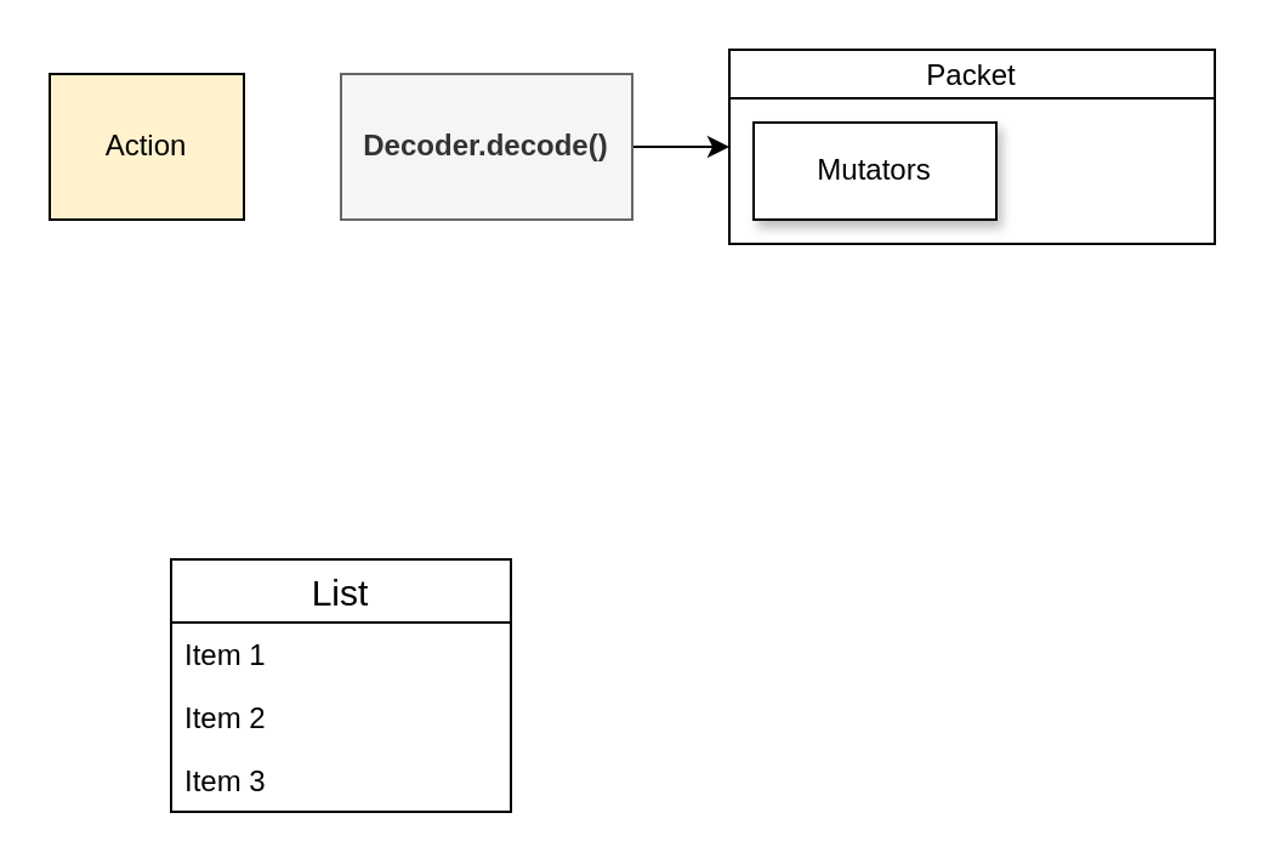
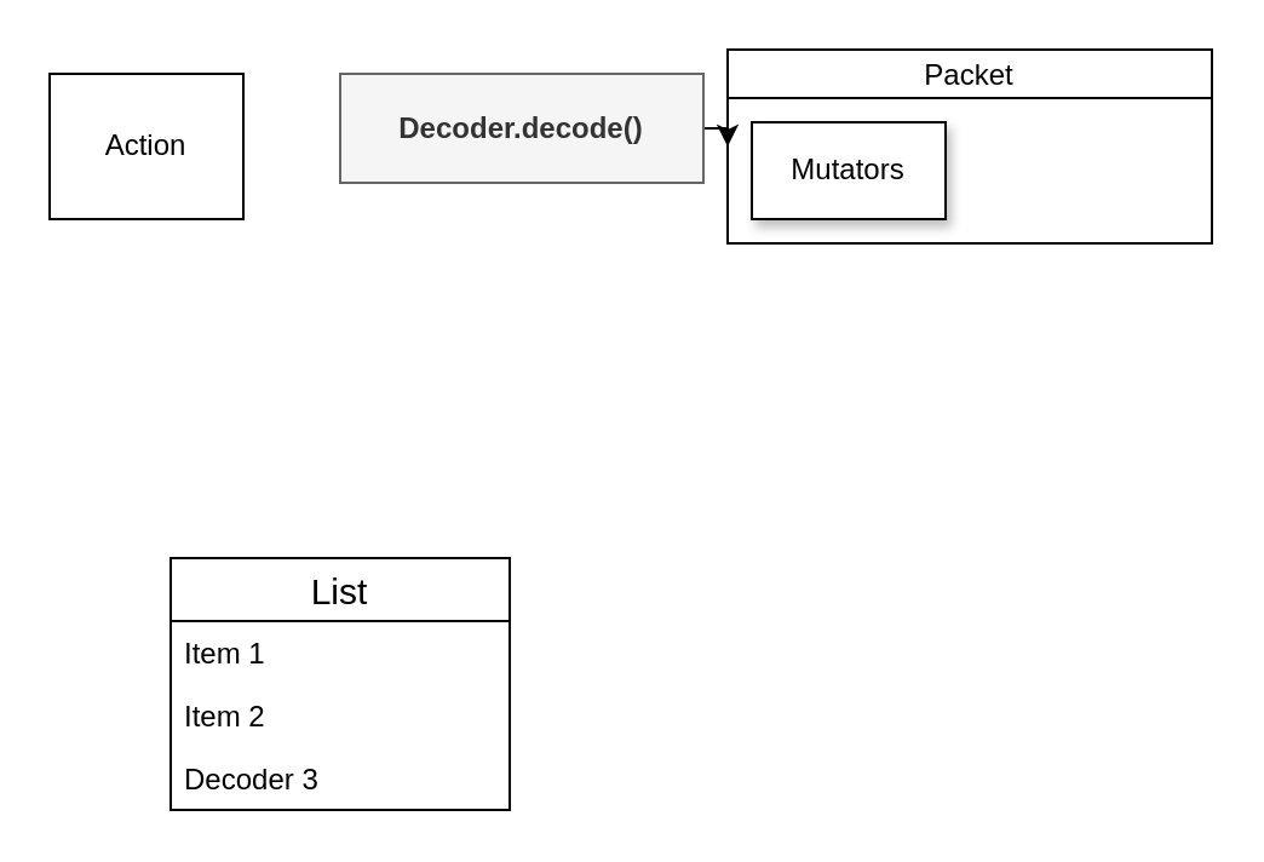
  <mxCell id="0" />
  <mxCell id="1" parent="0" />
  <mxCell id="2" value="Packet" style="swimlane;fontStyle=0;startSize=20;" parent="1" vertex="1"><mxGeometry x="300" y="20" width="200" height="80" as="geometry"><mxRectangle x="360" y="120" width="70" height="20" as="alternateBounds" /></mxGeometry></mxCell>
- <mxCell id="3" value="Mutators" style="rounded=0;whiteSpace=wrap;html=1;shadow=1;" parent="2" vertex="1"><mxGeometry x="10" y="30" width="100" height="40" as="geometry" /></mxCell>
+ <mxCell id="3" value="Mutators" style="rounded=0;whiteSpace=wrap;html=1;shadow=1;" parent="2" vertex="1"><mxGeometry x="10" y="30" width="80" height="40" as="geometry" /></mxCell>
  <mxCell id="4" style="edgeStyle=orthogonalEdgeStyle;rounded=0;orthogonalLoop=1;jettySize=auto;html=1;exitX=1;exitY=0.5;exitDx=0;exitDy=0;entryX=0;entryY=0.5;entryDx=0;entryDy=0;" parent="1" source="5" target="2" edge="1"><mxGeometry relative="1" as="geometry" /></mxCell>
- <mxCell id="5" value="&lt;b&gt;Decoder.decode()&lt;/b&gt;" style="rounded=0;whiteSpace=wrap;html=1;fillColor=#f5f5f5;strokeColor=#666666;fontColor=#333333;" parent="1" vertex="1"><mxGeometry x="140" y="30" width="120" height="60" as="geometry" /></mxCell>
- <mxCell id="6" value="Action" style="rounded=0;whiteSpace=wrap;html=1;fillColor=#fff2cc;" parent="1" vertex="1"><mxGeometry x="20" y="30" width="80" height="60" as="geometry" /></mxCell>
+ <mxCell id="5" value="&lt;b&gt;Decoder.decode()&lt;/b&gt;" style="rounded=0;whiteSpace=wrap;html=1;fillColor=#f5f5f5;strokeColor=#666666;fontColor=#333333;" parent="1" vertex="1"><mxGeometry x="140" y="30" width="150" height="45" as="geometry" /></mxCell>
+ <mxCell id="6" value="Action" style="rounded=0;whiteSpace=wrap;html=1;" parent="1" vertex="1"><mxGeometry x="20" y="30" width="80" height="60" as="geometry" /></mxCell>
  <mxCell id="7" value="List" style="swimlane;fontStyle=0;childLayout=stackLayout;horizontal=1;startSize=26;fillColor=none;horizontalStack=0;resizeParent=1;resizeParentMax=0;resizeLast=0;collapsible=1;marginBottom=0;fontSize=15;" vertex="1" parent="1"><mxGeometry x="70" y="230" width="140" height="104" as="geometry" /></mxCell>
  <mxCell id="8" value="Item 1" style="text;strokeColor=none;fillColor=none;align=left;verticalAlign=top;spacingLeft=4;spacingRight=4;overflow=hidden;rotatable=0;points=[[0,0.5],[1,0.5]];portConstraint=eastwest;" vertex="1" parent="7"><mxGeometry y="26" width="140" height="26" as="geometry" /></mxCell>
  <mxCell id="9" value="Item 2" style="text;strokeColor=none;fillColor=none;align=left;verticalAlign=top;spacingLeft=4;spacingRight=4;overflow=hidden;rotatable=0;points=[[0,0.5],[1,0.5]];portConstraint=eastwest;" vertex="1" parent="7"><mxGeometry y="52" width="140" height="26" as="geometry" /></mxCell>
- <mxCell id="10" value="Item 3" style="text;strokeColor=none;fillColor=none;align=left;verticalAlign=top;spacingLeft=4;spacingRight=4;overflow=hidden;rotatable=0;points=[[0,0.5],[1,0.5]];portConstraint=eastwest;" vertex="1" parent="7"><mxGeometry y="78" width="140" height="26" as="geometry" /></mxCell>
+ <mxCell id="10" value="Decoder 3" style="text;strokeColor=none;fillColor=none;align=left;verticalAlign=top;spacingLeft=4;spacingRight=4;overflow=hidden;rotatable=0;points=[[0,0.5],[1,0.5]];portConstraint=eastwest;" vertex="1" parent="7"><mxGeometry y="78" width="140" height="26" as="geometry" /></mxCell>
